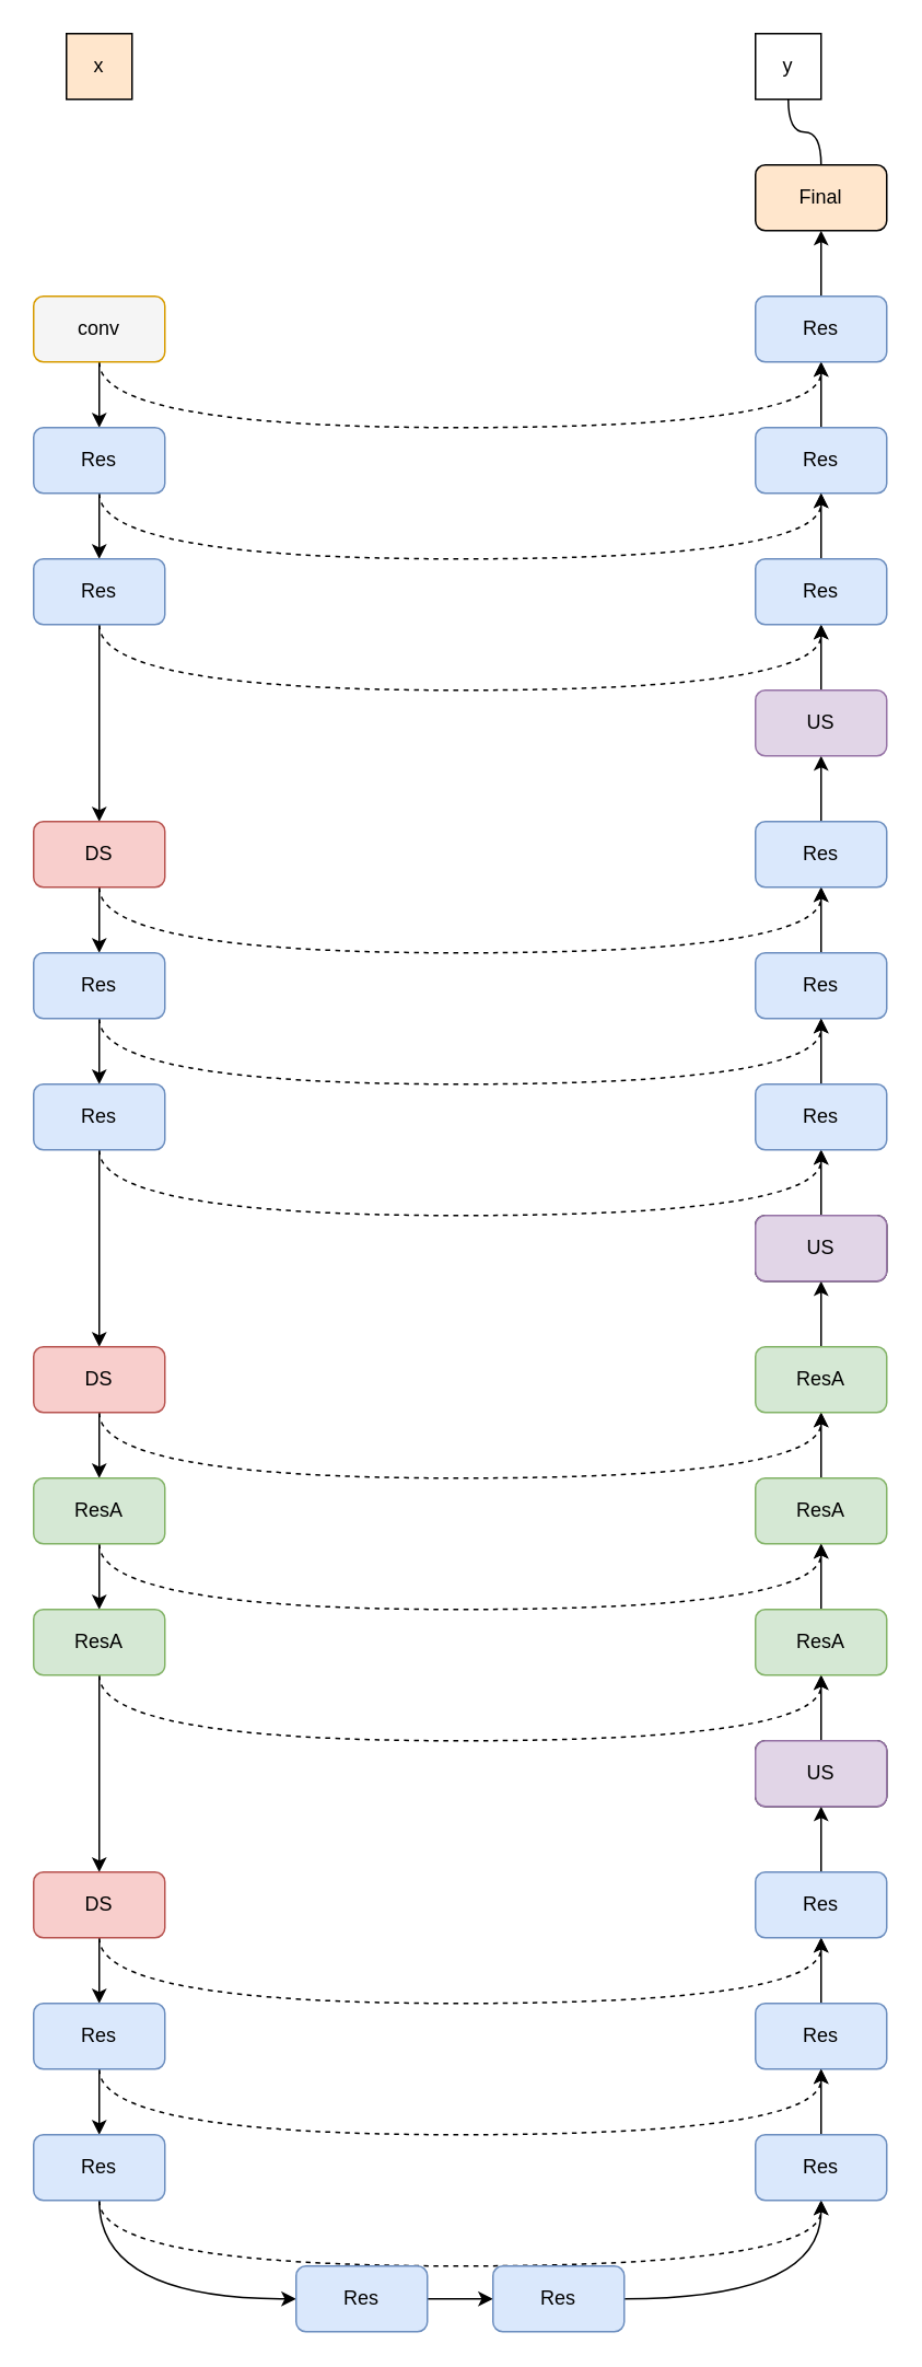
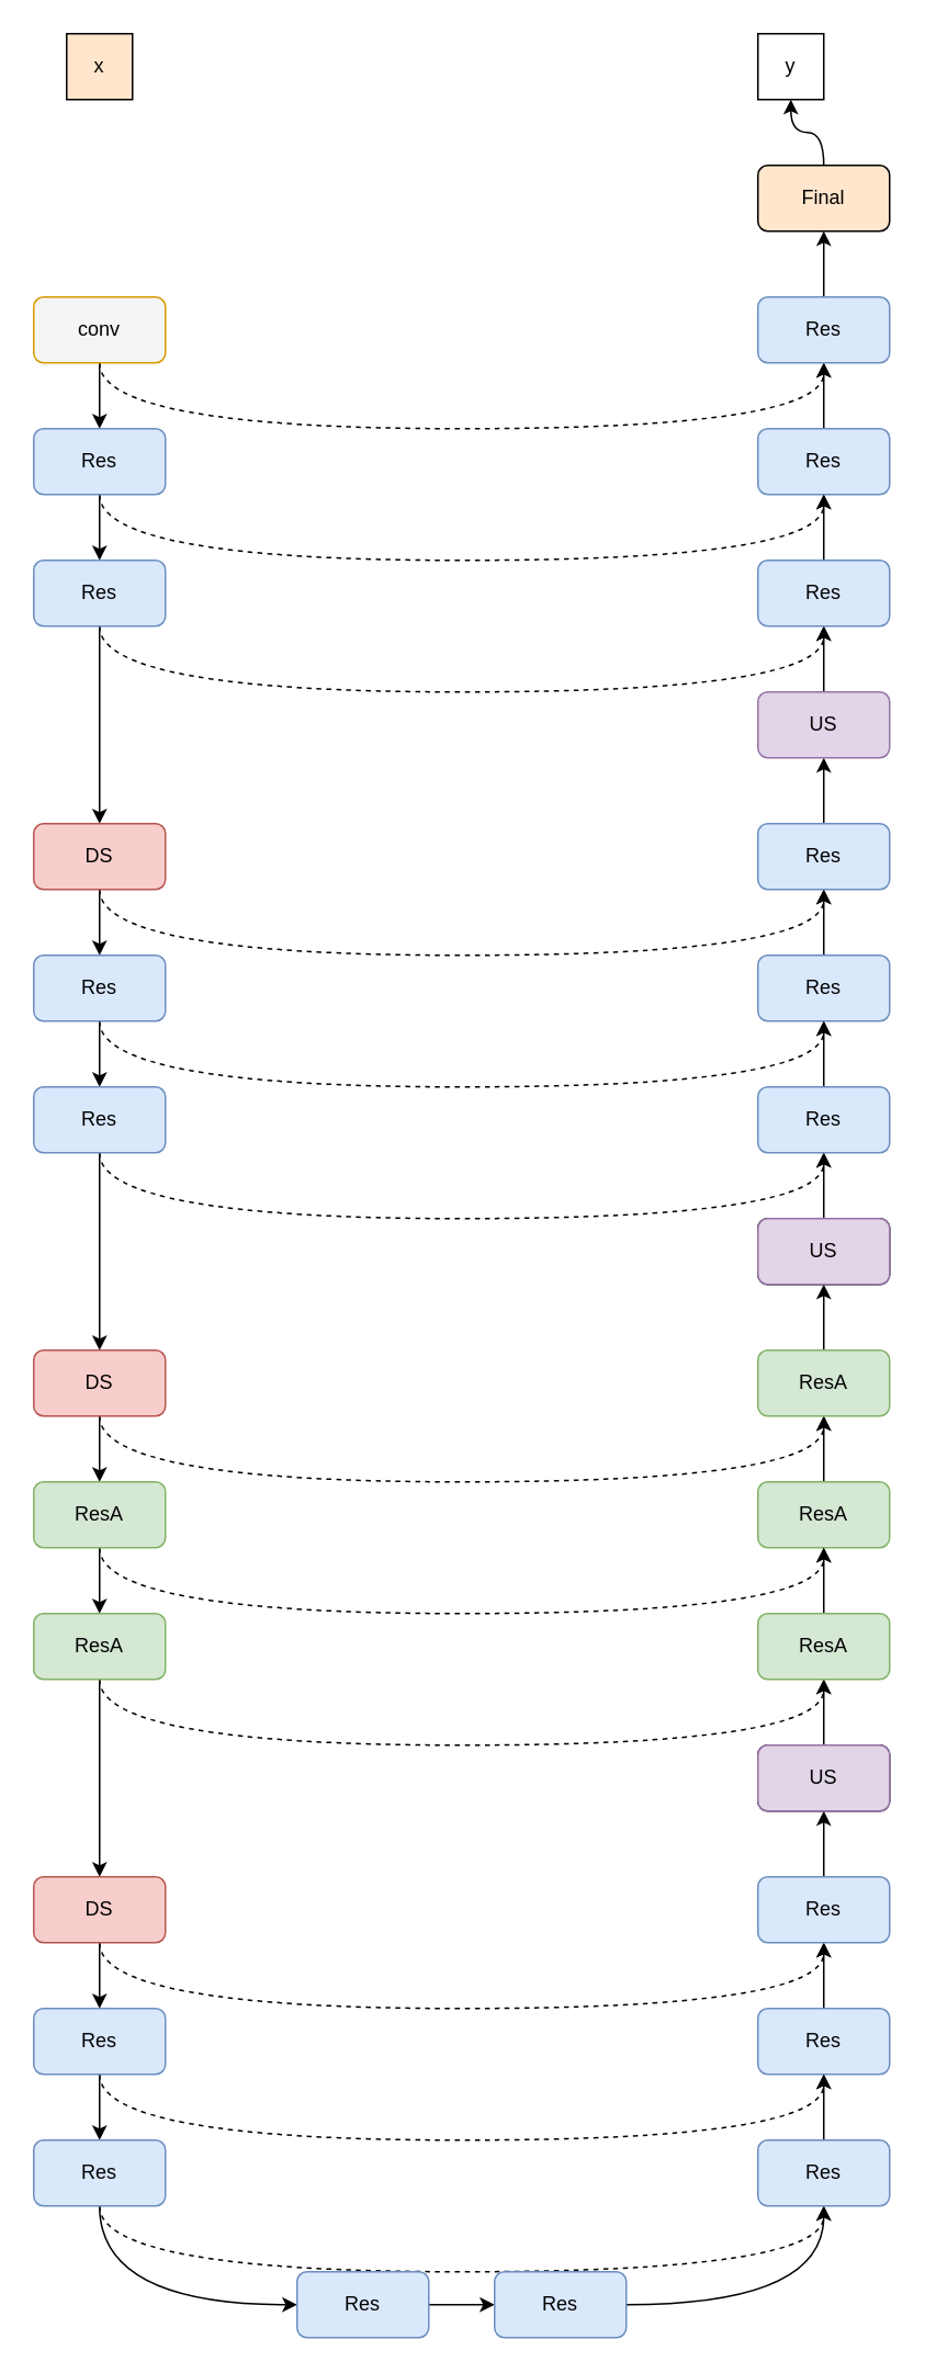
  <mxCell id="0" />
  <mxCell id="1" parent="0" />
  <mxCell id="2" value="" style="edgeStyle=orthogonalEdgeStyle;rounded=0;orthogonalLoop=1;jettySize=auto;html=1;" parent="1" source="4" target="7" edge="1"><mxGeometry relative="1" as="geometry" /></mxCell>
  <mxCell id="3" style="edgeStyle=orthogonalEdgeStyle;curved=1;rounded=0;orthogonalLoop=1;jettySize=auto;html=1;exitX=0.5;exitY=1;exitDx=0;exitDy=0;entryX=0.5;entryY=1;entryDx=0;entryDy=0;dashed=1;" parent="1" source="4" target="71" edge="1"><mxGeometry relative="1" as="geometry"><Array as="points"><mxPoint x="60" y="260" /><mxPoint x="500" y="260" /></Array></mxGeometry></mxCell>
  <mxCell id="4" value="conv" style="rounded=1;whiteSpace=wrap;html=1;fillColor=#f5f5f5;strokeColor=#d79b00;" parent="1" vertex="1"><mxGeometry x="20" y="180" width="80" height="40" as="geometry" /></mxCell>
  <mxCell id="5" value="" style="edgeStyle=orthogonalEdgeStyle;rounded=0;orthogonalLoop=1;jettySize=auto;html=1;" parent="1" source="7" target="10" edge="1"><mxGeometry relative="1" as="geometry" /></mxCell>
  <mxCell id="6" style="edgeStyle=orthogonalEdgeStyle;curved=1;rounded=0;orthogonalLoop=1;jettySize=auto;html=1;exitX=0.5;exitY=1;exitDx=0;exitDy=0;entryX=0.5;entryY=1;entryDx=0;entryDy=0;dashed=1;" parent="1" source="7" target="67" edge="1"><mxGeometry relative="1" as="geometry"><Array as="points"><mxPoint x="60" y="340" /><mxPoint x="500" y="340" /></Array></mxGeometry></mxCell>
  <mxCell id="7" value="Res" style="rounded=1;whiteSpace=wrap;html=1;fillColor=#dae8fc;strokeColor=#6c8ebf;" parent="1" vertex="1"><mxGeometry x="20" width="80" height="40" as="geometry" y="260" /></mxCell>
  <mxCell id="8" style="edgeStyle=orthogonalEdgeStyle;rounded=0;orthogonalLoop=1;jettySize=auto;html=1;exitX=0.5;exitY=1;exitDx=0;exitDy=0;entryX=0.5;entryY=0;entryDx=0;entryDy=0;" parent="1" source="10" target="13" edge="1"><mxGeometry relative="1" as="geometry" /></mxCell>
  <mxCell id="9" style="edgeStyle=orthogonalEdgeStyle;curved=1;rounded=0;orthogonalLoop=1;jettySize=auto;html=1;exitX=0.5;exitY=1;exitDx=0;exitDy=0;entryX=0.5;entryY=1;entryDx=0;entryDy=0;dashed=1;" parent="1" source="10" target="69" edge="1"><mxGeometry relative="1" as="geometry"><Array as="points"><mxPoint x="60" y="420" /><mxPoint x="500" y="420" /></Array></mxGeometry></mxCell>
  <mxCell id="10" value="Res" style="rounded=1;whiteSpace=wrap;html=1;fillColor=#dae8fc;strokeColor=#6c8ebf;" parent="1" vertex="1"><mxGeometry x="20" y="340" width="80" height="40" as="geometry" /></mxCell>
  <mxCell id="11" value="" style="edgeStyle=orthogonalEdgeStyle;rounded=0;orthogonalLoop=1;jettySize=auto;html=1;" parent="1" source="13" target="16" edge="1"><mxGeometry relative="1" as="geometry" /></mxCell>
  <mxCell id="12" style="edgeStyle=orthogonalEdgeStyle;curved=1;rounded=0;orthogonalLoop=1;jettySize=auto;html=1;exitX=0.5;exitY=1;exitDx=0;exitDy=0;entryX=0.5;entryY=1;entryDx=0;entryDy=0;dashed=1;" parent="1" source="13" target="63" edge="1"><mxGeometry relative="1" as="geometry"><Array as="points"><mxPoint x="60" y="580" /><mxPoint x="500" y="580" /></Array></mxGeometry></mxCell>
  <mxCell id="13" value="DS" style="rounded=1;whiteSpace=wrap;html=1;fillColor=#f8cecc;strokeColor=#b85450;" parent="1" vertex="1"><mxGeometry x="20" y="500" width="80" height="40" as="geometry" /></mxCell>
  <mxCell id="14" value="" style="edgeStyle=orthogonalEdgeStyle;rounded=0;orthogonalLoop=1;jettySize=auto;html=1;" parent="1" source="16" target="19" edge="1"><mxGeometry relative="1" as="geometry" /></mxCell>
  <mxCell id="15" style="edgeStyle=orthogonalEdgeStyle;curved=1;rounded=0;orthogonalLoop=1;jettySize=auto;html=1;exitX=0.5;exitY=1;exitDx=0;exitDy=0;entryX=0.5;entryY=1;entryDx=0;entryDy=0;dashed=1;" parent="1" source="16" target="59" edge="1"><mxGeometry relative="1" as="geometry"><Array as="points"><mxPoint x="60" y="660" /><mxPoint x="500" y="660" /></Array></mxGeometry></mxCell>
  <mxCell id="16" value="Res" style="rounded=1;whiteSpace=wrap;html=1;fillColor=#dae8fc;strokeColor=#6c8ebf;" parent="1" vertex="1"><mxGeometry x="20" y="580" width="80" height="40" as="geometry" /></mxCell>
  <mxCell id="17" style="edgeStyle=orthogonalEdgeStyle;rounded=0;orthogonalLoop=1;jettySize=auto;html=1;exitX=0.5;exitY=1;exitDx=0;exitDy=0;entryX=0.5;entryY=0;entryDx=0;entryDy=0;" parent="1" source="19" target="22" edge="1"><mxGeometry relative="1" as="geometry" /></mxCell>
  <mxCell id="18" style="edgeStyle=orthogonalEdgeStyle;curved=1;rounded=0;orthogonalLoop=1;jettySize=auto;html=1;exitX=0.5;exitY=1;exitDx=0;exitDy=0;entryX=0.5;entryY=1;entryDx=0;entryDy=0;dashed=1;" parent="1" source="19" target="61" edge="1"><mxGeometry relative="1" as="geometry"><Array as="points"><mxPoint x="60" y="740" /><mxPoint x="500" y="740" /></Array></mxGeometry></mxCell>
  <mxCell id="19" value="Res" style="rounded=1;whiteSpace=wrap;html=1;fillColor=#dae8fc;strokeColor=#6c8ebf;" parent="1" vertex="1"><mxGeometry x="20" y="660" width="80" height="40" as="geometry" /></mxCell>
  <mxCell id="20" value="" style="edgeStyle=orthogonalEdgeStyle;rounded=0;orthogonalLoop=1;jettySize=auto;html=1;" parent="1" source="22" target="25" edge="1"><mxGeometry relative="1" as="geometry" /></mxCell>
  <mxCell id="21" style="edgeStyle=orthogonalEdgeStyle;curved=1;rounded=0;orthogonalLoop=1;jettySize=auto;html=1;exitX=0.5;exitY=1;exitDx=0;exitDy=0;entryX=0.5;entryY=1;entryDx=0;entryDy=0;dashed=1;" parent="1" source="22" target="55" edge="1"><mxGeometry relative="1" as="geometry"><Array as="points"><mxPoint x="60" y="900" /><mxPoint x="500" y="900" /></Array></mxGeometry></mxCell>
  <mxCell id="22" value="DS" style="rounded=1;whiteSpace=wrap;html=1;fillColor=#f8cecc;strokeColor=#b85450;" parent="1" vertex="1"><mxGeometry x="20" y="820" width="80" height="40" as="geometry" /></mxCell>
  <mxCell id="23" value="" style="edgeStyle=orthogonalEdgeStyle;rounded=0;orthogonalLoop=1;jettySize=auto;html=1;" parent="1" source="25" target="28" edge="1"><mxGeometry relative="1" as="geometry" /></mxCell>
  <mxCell id="24" style="edgeStyle=orthogonalEdgeStyle;curved=1;rounded=0;orthogonalLoop=1;jettySize=auto;html=1;exitX=0.5;exitY=1;exitDx=0;exitDy=0;entryX=0.5;entryY=1;entryDx=0;entryDy=0;dashed=1;" parent="1" source="25" target="51" edge="1"><mxGeometry relative="1" as="geometry"><Array as="points"><mxPoint x="60" y="980" /><mxPoint x="500" y="980" /></Array></mxGeometry></mxCell>
  <mxCell id="25" value="ResA" style="rounded=1;whiteSpace=wrap;html=1;fillColor=#d5e8d4;strokeColor=#82b366;" parent="1" vertex="1"><mxGeometry x="20" y="900" width="80" height="40" as="geometry" /></mxCell>
  <mxCell id="26" style="edgeStyle=orthogonalEdgeStyle;rounded=0;orthogonalLoop=1;jettySize=auto;html=1;exitX=0.5;exitY=1;exitDx=0;exitDy=0;entryX=0.5;entryY=0;entryDx=0;entryDy=0;" parent="1" source="28" target="31" edge="1"><mxGeometry relative="1" as="geometry" /></mxCell>
  <mxCell id="27" style="edgeStyle=orthogonalEdgeStyle;curved=1;rounded=0;orthogonalLoop=1;jettySize=auto;html=1;exitX=0.5;exitY=1;exitDx=0;exitDy=0;entryX=0.5;entryY=1;entryDx=0;entryDy=0;dashed=1;" parent="1" source="28" target="53" edge="1"><mxGeometry relative="1" as="geometry"><Array as="points"><mxPoint x="60" y="1060" /><mxPoint x="500" y="1060" /></Array></mxGeometry></mxCell>
  <mxCell id="28" value="ResA" style="rounded=1;whiteSpace=wrap;html=1;fillColor=#d5e8d4;strokeColor=#82b366;" parent="1" vertex="1"><mxGeometry x="20" y="980" width="80" height="40" as="geometry" /></mxCell>
  <mxCell id="29" value="" style="edgeStyle=orthogonalEdgeStyle;rounded=0;orthogonalLoop=1;jettySize=auto;html=1;" parent="1" source="31" target="34" edge="1"><mxGeometry relative="1" as="geometry" /></mxCell>
  <mxCell id="30" style="edgeStyle=orthogonalEdgeStyle;curved=1;rounded=0;orthogonalLoop=1;jettySize=auto;html=1;exitX=0.5;exitY=1;exitDx=0;exitDy=0;entryX=0.5;entryY=1;entryDx=0;entryDy=0;dashed=1;" parent="1" source="31" target="47" edge="1"><mxGeometry relative="1" as="geometry"><Array as="points"><mxPoint x="60" y="1220" /><mxPoint x="500" y="1220" /></Array></mxGeometry></mxCell>
  <mxCell id="31" value="DS" style="rounded=1;whiteSpace=wrap;html=1;fillColor=#f8cecc;strokeColor=#b85450;" parent="1" vertex="1"><mxGeometry x="20" y="1140" width="80" height="40" as="geometry" /></mxCell>
  <mxCell id="32" value="" style="edgeStyle=orthogonalEdgeStyle;rounded=0;orthogonalLoop=1;jettySize=auto;html=1;" parent="1" source="34" target="37" edge="1"><mxGeometry relative="1" as="geometry" /></mxCell>
  <mxCell id="33" style="edgeStyle=orthogonalEdgeStyle;curved=1;rounded=0;orthogonalLoop=1;jettySize=auto;html=1;exitX=0.5;exitY=1;exitDx=0;exitDy=0;entryX=0.5;entryY=1;entryDx=0;entryDy=0;dashed=1;" parent="1" source="34" target="43" edge="1"><mxGeometry relative="1" as="geometry"><Array as="points"><mxPoint x="60" y="1300" /><mxPoint x="500" y="1300" /></Array></mxGeometry></mxCell>
  <mxCell id="34" value="Res" style="rounded=1;whiteSpace=wrap;html=1;fillColor=#dae8fc;strokeColor=#6c8ebf;" parent="1" vertex="1"><mxGeometry x="20" y="1220" width="80" height="40" as="geometry" /></mxCell>
  <mxCell id="35" style="edgeStyle=orthogonalEdgeStyle;curved=1;rounded=0;orthogonalLoop=1;jettySize=auto;html=1;exitX=0.5;exitY=1;exitDx=0;exitDy=0;entryX=0.5;entryY=1;entryDx=0;entryDy=0;dashed=1;" parent="1" source="37" target="45" edge="1"><mxGeometry relative="1" as="geometry"><Array as="points"><mxPoint x="60" y="1380" /><mxPoint x="500" y="1380" /></Array></mxGeometry></mxCell>
  <mxCell id="36" style="edgeStyle=orthogonalEdgeStyle;curved=1;rounded=0;orthogonalLoop=1;jettySize=auto;html=1;exitX=0.5;exitY=1;exitDx=0;exitDy=0;entryX=0;entryY=0.5;entryDx=0;entryDy=0;" parent="1" source="37" target="39" edge="1"><mxGeometry relative="1" as="geometry" /></mxCell>
  <mxCell id="37" value="Res" style="rounded=1;whiteSpace=wrap;html=1;fillColor=#dae8fc;strokeColor=#6c8ebf;" parent="1" vertex="1"><mxGeometry x="20" y="1300" width="80" height="40" as="geometry" /></mxCell>
  <mxCell id="38" value="" style="edgeStyle=orthogonalEdgeStyle;rounded=0;orthogonalLoop=1;jettySize=auto;html=1;" parent="1" source="39" target="41" edge="1"><mxGeometry relative="1" as="geometry" /></mxCell>
  <mxCell id="39" value="Res" style="rounded=1;whiteSpace=wrap;html=1;fillColor=#dae8fc;strokeColor=#6c8ebf;" parent="1" vertex="1"><mxGeometry x="180" y="1380" width="80" height="40" as="geometry" /></mxCell>
  <mxCell id="40" style="edgeStyle=orthogonalEdgeStyle;curved=1;rounded=0;orthogonalLoop=1;jettySize=auto;html=1;exitX=1;exitY=0.5;exitDx=0;exitDy=0;entryX=0.5;entryY=1;entryDx=0;entryDy=0;" parent="1" source="41" target="45" edge="1"><mxGeometry relative="1" as="geometry" /></mxCell>
  <mxCell id="41" value="Res" style="rounded=1;whiteSpace=wrap;html=1;fillColor=#dae8fc;strokeColor=#6c8ebf;" parent="1" vertex="1"><mxGeometry x="300" y="1380" width="80" height="40" as="geometry" /></mxCell>
  <mxCell id="42" value="" style="edgeStyle=orthogonalEdgeStyle;rounded=0;orthogonalLoop=1;jettySize=auto;html=1;" parent="1" source="43" target="47" edge="1"><mxGeometry relative="1" as="geometry" /></mxCell>
  <mxCell id="43" value="Res" style="rounded=1;whiteSpace=wrap;html=1;fillColor=#dae8fc;strokeColor=#6c8ebf;" parent="1" vertex="1"><mxGeometry x="460" y="1220" width="80" height="40" as="geometry" /></mxCell>
  <mxCell id="44" value="" style="edgeStyle=orthogonalEdgeStyle;rounded=0;orthogonalLoop=1;jettySize=auto;html=1;" parent="1" source="45" target="43" edge="1"><mxGeometry relative="1" as="geometry" /></mxCell>
  <mxCell id="45" value="Res" style="rounded=1;whiteSpace=wrap;html=1;fillColor=#dae8fc;strokeColor=#6c8ebf;" parent="1" vertex="1"><mxGeometry x="460" y="1300" width="80" height="40" as="geometry" /></mxCell>
  <mxCell id="46" value="" style="edgeStyle=orthogonalEdgeStyle;rounded=0;orthogonalLoop=1;jettySize=auto;html=1;" parent="1" source="47" target="49" edge="1"><mxGeometry relative="1" as="geometry" /></mxCell>
  <mxCell id="47" value="Res" style="rounded=1;whiteSpace=wrap;html=1;fillColor=#dae8fc;strokeColor=#6c8ebf;" parent="1" vertex="1"><mxGeometry x="460" y="1140" width="80" height="40" as="geometry" /></mxCell>
  <mxCell id="48" value="" style="edgeStyle=orthogonalEdgeStyle;rounded=0;orthogonalLoop=1;jettySize=auto;html=1;" parent="1" source="49" target="53" edge="1"><mxGeometry relative="1" as="geometry" /></mxCell>
  <mxCell id="49" value="US" style="rounded=1;whiteSpace=wrap;html=1;" parent="1" vertex="1"><mxGeometry x="460" y="1060" width="80" height="40" as="geometry" /></mxCell>
  <mxCell id="50" value="" style="edgeStyle=orthogonalEdgeStyle;rounded=0;orthogonalLoop=1;jettySize=auto;html=1;" parent="1" source="51" target="55" edge="1"><mxGeometry relative="1" as="geometry" /></mxCell>
  <mxCell id="51" value="ResA" style="rounded=1;whiteSpace=wrap;html=1;fillColor=#d5e8d4;strokeColor=#82b366;shadow=0;glass=0;" parent="1" vertex="1"><mxGeometry x="460" y="900" width="80" height="40" as="geometry" /></mxCell>
  <mxCell id="52" value="" style="edgeStyle=orthogonalEdgeStyle;rounded=0;orthogonalLoop=1;jettySize=auto;html=1;" parent="1" source="53" target="51" edge="1"><mxGeometry relative="1" as="geometry" /></mxCell>
  <mxCell id="53" value="ResA" style="rounded=1;whiteSpace=wrap;html=1;fillColor=#d5e8d4;strokeColor=#82b366;" parent="1" vertex="1"><mxGeometry x="460" y="980" width="80" height="40" as="geometry" /></mxCell>
  <mxCell id="54" value="" style="edgeStyle=orthogonalEdgeStyle;rounded=0;orthogonalLoop=1;jettySize=auto;html=1;" parent="1" source="55" target="57" edge="1"><mxGeometry relative="1" as="geometry" /></mxCell>
  <mxCell id="55" value="ResA" style="rounded=1;whiteSpace=wrap;html=1;fillColor=#d5e8d4;strokeColor=#82b366;" parent="1" vertex="1"><mxGeometry x="460" y="820" width="80" height="40" as="geometry" /></mxCell>
  <mxCell id="56" value="" style="edgeStyle=orthogonalEdgeStyle;rounded=0;orthogonalLoop=1;jettySize=auto;html=1;" parent="1" source="57" target="61" edge="1"><mxGeometry relative="1" as="geometry" /></mxCell>
  <mxCell id="57" value="US" style="rounded=1;whiteSpace=wrap;html=1;" parent="1" vertex="1"><mxGeometry x="460" y="740" width="80" height="40" as="geometry" /></mxCell>
  <mxCell id="58" value="" style="edgeStyle=orthogonalEdgeStyle;rounded=0;orthogonalLoop=1;jettySize=auto;html=1;" parent="1" source="59" target="63" edge="1"><mxGeometry relative="1" as="geometry" /></mxCell>
  <mxCell id="59" value="Res" style="rounded=1;whiteSpace=wrap;html=1;fillColor=#dae8fc;strokeColor=#6c8ebf;" parent="1" vertex="1"><mxGeometry x="460" y="580" width="80" height="40" as="geometry" /></mxCell>
  <mxCell id="60" value="" style="edgeStyle=orthogonalEdgeStyle;rounded=0;orthogonalLoop=1;jettySize=auto;html=1;" parent="1" source="61" target="59" edge="1"><mxGeometry relative="1" as="geometry" /></mxCell>
  <mxCell id="61" value="Res" style="rounded=1;whiteSpace=wrap;html=1;fillColor=#dae8fc;strokeColor=#6c8ebf;" parent="1" vertex="1"><mxGeometry x="460" y="660" width="80" height="40" as="geometry" /></mxCell>
  <mxCell id="62" value="" style="edgeStyle=orthogonalEdgeStyle;rounded=0;orthogonalLoop=1;jettySize=auto;html=1;" parent="1" source="63" target="65" edge="1"><mxGeometry relative="1" as="geometry" /></mxCell>
  <mxCell id="63" value="Res" style="rounded=1;whiteSpace=wrap;html=1;fillColor=#dae8fc;strokeColor=#6c8ebf;" parent="1" vertex="1"><mxGeometry x="460" y="500" width="80" height="40" as="geometry" /></mxCell>
  <mxCell id="64" value="" style="edgeStyle=orthogonalEdgeStyle;rounded=0;orthogonalLoop=1;jettySize=auto;html=1;" parent="1" source="65" target="69" edge="1"><mxGeometry relative="1" as="geometry" /></mxCell>
  <mxCell id="65" value="US" style="rounded=1;whiteSpace=wrap;html=1;fillColor=#e1d5e7;strokeColor=#9673a6;" parent="1" vertex="1"><mxGeometry x="460" y="420" width="80" height="40" as="geometry" /></mxCell>
  <mxCell id="66" value="" style="edgeStyle=orthogonalEdgeStyle;rounded=0;orthogonalLoop=1;jettySize=auto;html=1;" parent="1" source="67" target="71" edge="1"><mxGeometry relative="1" as="geometry" /></mxCell>
  <mxCell id="67" value="Res" style="rounded=1;whiteSpace=wrap;html=1;fillColor=#dae8fc;strokeColor=#6c8ebf;" parent="1" vertex="1"><mxGeometry x="460" width="80" height="40" as="geometry" y="260" /></mxCell>
  <mxCell id="68" value="" style="edgeStyle=orthogonalEdgeStyle;rounded=0;orthogonalLoop=1;jettySize=auto;html=1;" parent="1" source="69" target="67" edge="1"><mxGeometry relative="1" as="geometry" /></mxCell>
  <mxCell id="69" value="Res" style="rounded=1;whiteSpace=wrap;html=1;fillColor=#dae8fc;strokeColor=#6c8ebf;" parent="1" vertex="1"><mxGeometry x="460" y="340" width="80" height="40" as="geometry" /></mxCell>
  <mxCell id="70" value="" style="edgeStyle=orthogonalEdgeStyle;rounded=0;orthogonalLoop=1;jettySize=auto;html=1;" parent="1" source="71" target="73" edge="1"><mxGeometry relative="1" as="geometry" /></mxCell>
  <mxCell id="71" value="Res" style="rounded=1;whiteSpace=wrap;html=1;fillColor=#dae8fc;strokeColor=#6c8ebf;" parent="1" vertex="1"><mxGeometry x="460" y="180" width="80" height="40" as="geometry" /></mxCell>
- <mxCell id="72" value="" style="edgeStyle=orthogonalEdgeStyle;curved=1;rounded=0;orthogonalLoop=1;jettySize=auto;html=1;endArrow=none;" parent="1" source="73" target="75" edge="1"><mxGeometry relative="1" as="geometry" /></mxCell>
+ <mxCell id="72" value="" style="edgeStyle=orthogonalEdgeStyle;curved=1;rounded=0;orthogonalLoop=1;jettySize=auto;html=1;" parent="1" source="73" target="75" edge="1"><mxGeometry relative="1" as="geometry" /></mxCell>
  <mxCell id="73" value="Final" style="rounded=1;whiteSpace=wrap;html=1;fillColor=#ffe6cc;" parent="1" vertex="1"><mxGeometry x="460" y="100" width="80" height="40" as="geometry" /></mxCell>
  <mxCell id="74" value="x" style="rounded=0;whiteSpace=wrap;html=1;fillColor=#ffe6cc;" parent="1" vertex="1"><mxGeometry x="40" y="20" width="40" height="40" as="geometry" /></mxCell>
  <mxCell id="75" value="y" style="rounded=0;whiteSpace=wrap;html=1;" parent="1" vertex="1"><mxGeometry x="460" y="20" width="40" height="40" as="geometry" /></mxCell>
  <mxCell id="76" value="US" style="rounded=1;whiteSpace=wrap;html=1;fillColor=#e1d5e7;strokeColor=#9673a6;" parent="1" vertex="1"><mxGeometry x="460" y="1060" width="80" height="40" as="geometry" /></mxCell>
  <mxCell id="77" value="US" style="rounded=1;whiteSpace=wrap;html=1;fillColor=#e1d5e7;strokeColor=#9673a6;" parent="1" vertex="1"><mxGeometry x="460" y="740" width="80" height="40" as="geometry" /></mxCell>
